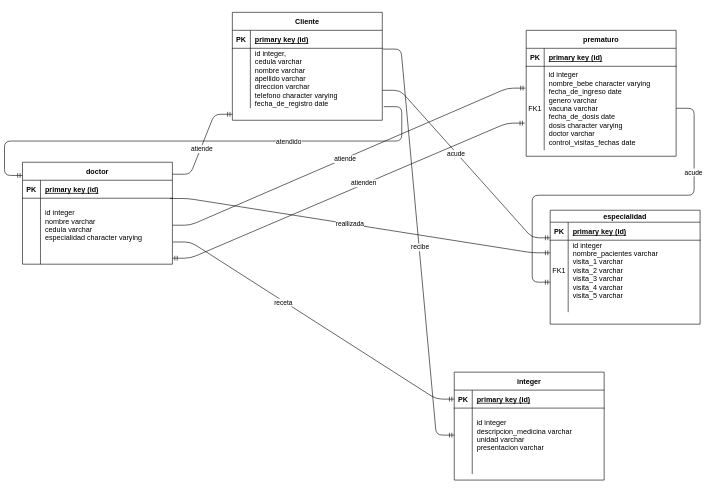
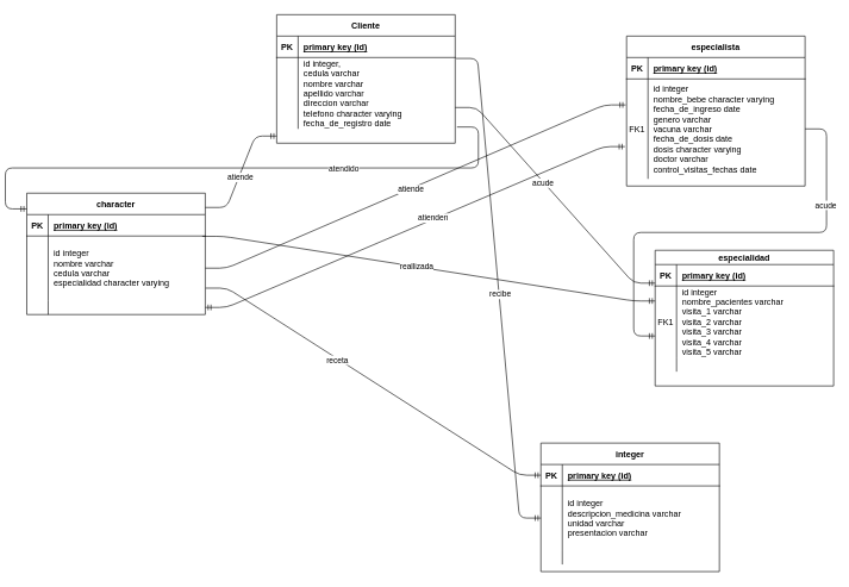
  <mxCell id="0" />
  <mxCell id="1" parent="0" />
  <mxCell id="2" value="Cliente" style="shape=table;startSize=30;container=1;collapsible=1;childLayout=tableLayout;fixedRows=1;rowLines=0;fontStyle=1;align=center;resizeLast=1;" vertex="1" parent="1"><mxGeometry x="370" y="20" width="250" height="180" as="geometry" /></mxCell>
  <mxCell id="3" value="" style="shape=partialRectangle;collapsible=0;dropTarget=0;pointerEvents=0;fillColor=none;points=[[0,0.5],[1,0.5]];portConstraint=eastwest;top=0;left=0;right=0;bottom=1;" vertex="1" parent="2"><mxGeometry y="30" width="250" height="30" as="geometry" /></mxCell>
  <mxCell id="4" value="PK" style="shape=partialRectangle;overflow=hidden;connectable=0;fillColor=none;top=0;left=0;bottom=0;right=0;fontStyle=1;" vertex="1" parent="3"><mxGeometry width="30" height="30" as="geometry" /></mxCell>
  <mxCell id="5" value="primary key&#09;(id)" style="shape=partialRectangle;overflow=hidden;connectable=0;fillColor=none;top=0;left=0;bottom=0;right=0;align=left;spacingLeft=6;fontStyle=5;" vertex="1" parent="3"><mxGeometry x="30" width="220" height="30" as="geometry" /></mxCell>
  <mxCell id="6" value="" style="shape=partialRectangle;collapsible=0;dropTarget=0;pointerEvents=0;fillColor=none;points=[[0,0.5],[1,0.5]];portConstraint=eastwest;top=0;left=0;right=0;bottom=0;" vertex="1" parent="2"><mxGeometry y="60" width="250" height="100" as="geometry" /></mxCell>
  <mxCell id="7" value="" style="shape=partialRectangle;overflow=hidden;connectable=0;fillColor=none;top=0;left=0;bottom=0;right=0;" vertex="1" parent="6"><mxGeometry width="30" height="100" as="geometry" /></mxCell>
  <mxCell id="8" value="id integer,&#10;cedula varchar&#10;nombre varchar&#10;apellido varchar&#10;direccion varchar&#10;telefono character varying&#10;fecha_de_registro date&#10;doctor_especialista varchar" style="shape=partialRectangle;overflow=hidden;connectable=0;fillColor=none;top=0;left=0;bottom=0;right=0;align=left;spacingLeft=6;" vertex="1" parent="6"><mxGeometry x="30" width="220" height="100" as="geometry" /></mxCell>
- <mxCell id="9" value="prematuro" style="shape=table;startSize=30;container=1;collapsible=1;childLayout=tableLayout;fixedRows=1;rowLines=0;fontStyle=1;align=center;resizeLast=1;" vertex="1" parent="1"><mxGeometry x="860" y="50" width="250" height="210.0" as="geometry" /></mxCell>
+ <mxCell id="9" value="especialista" style="shape=table;startSize=30;container=1;collapsible=1;childLayout=tableLayout;fixedRows=1;rowLines=0;fontStyle=1;align=center;resizeLast=1;" vertex="1" parent="1"><mxGeometry x="860" y="50" width="250" height="210.0" as="geometry" /></mxCell>
  <mxCell id="10" value="" style="shape=partialRectangle;collapsible=0;dropTarget=0;pointerEvents=0;fillColor=none;points=[[0,0.5],[1,0.5]];portConstraint=eastwest;top=0;left=0;right=0;bottom=1;" vertex="1" parent="9"><mxGeometry y="30" width="250" height="30" as="geometry" /></mxCell>
  <mxCell id="11" value="PK" style="shape=partialRectangle;overflow=hidden;connectable=0;fillColor=none;top=0;left=0;bottom=0;right=0;fontStyle=1;" vertex="1" parent="10"><mxGeometry width="30" height="30" as="geometry" /></mxCell>
  <mxCell id="12" value="primary key (id)" style="shape=partialRectangle;overflow=hidden;connectable=0;fillColor=none;top=0;left=0;bottom=0;right=0;align=left;spacingLeft=6;fontStyle=5;" vertex="1" parent="10"><mxGeometry x="30" width="220" height="30" as="geometry" /></mxCell>
  <mxCell id="13" value="" style="shape=partialRectangle;collapsible=0;dropTarget=0;pointerEvents=0;fillColor=none;points=[[0,0.5],[1,0.5]];portConstraint=eastwest;top=0;left=0;right=0;bottom=0;" vertex="1" parent="9"><mxGeometry y="60" width="250" height="140" as="geometry" /></mxCell>
  <mxCell id="14" value="FK1" style="shape=partialRectangle;overflow=hidden;connectable=0;fillColor=none;top=0;left=0;bottom=0;right=0;" vertex="1" parent="13"><mxGeometry width="30" height="140" as="geometry" /></mxCell>
  <mxCell id="15" value="id integer&#10;nombre_bebe character varying&#10;fecha_de_ingreso date&#10;genero varchar&#10;vacuna varchar&#10;fecha_de_dosis date&#10;dosis character varying&#10;doctor varchar&#10;control_visitas_fechas date" style="shape=partialRectangle;overflow=hidden;connectable=0;fillColor=none;top=0;left=0;bottom=0;right=0;align=left;spacingLeft=6;" vertex="1" parent="13"><mxGeometry x="30" width="220" height="140" as="geometry" /></mxCell>
- <mxCell id="16" value="doctor" style="shape=table;startSize=30;container=1;collapsible=1;childLayout=tableLayout;fixedRows=1;rowLines=0;fontStyle=1;align=center;resizeLast=1;" vertex="1" parent="1"><mxGeometry x="20" y="270" width="250" height="170" as="geometry" /></mxCell>
+ <mxCell id="16" value="character" style="shape=table;startSize=30;container=1;collapsible=1;childLayout=tableLayout;fixedRows=1;rowLines=0;fontStyle=1;align=center;resizeLast=1;" vertex="1" parent="1"><mxGeometry x="20" y="270" width="250" height="170" as="geometry" /></mxCell>
  <mxCell id="17" value="" style="shape=partialRectangle;collapsible=0;dropTarget=0;pointerEvents=0;fillColor=none;points=[[0,0.5],[1,0.5]];portConstraint=eastwest;top=0;left=0;right=0;bottom=1;" vertex="1" parent="16"><mxGeometry y="30" width="250" height="30" as="geometry" /></mxCell>
  <mxCell id="18" value="PK" style="shape=partialRectangle;overflow=hidden;connectable=0;fillColor=none;top=0;left=0;bottom=0;right=0;fontStyle=1;" vertex="1" parent="17"><mxGeometry width="30" height="30" as="geometry" /></mxCell>
  <mxCell id="19" value="primary key (id)" style="shape=partialRectangle;overflow=hidden;connectable=0;fillColor=none;top=0;left=0;bottom=0;right=0;align=left;spacingLeft=6;fontStyle=5;" vertex="1" parent="17"><mxGeometry x="30" width="220" height="30" as="geometry" /></mxCell>
  <mxCell id="20" value="" style="shape=partialRectangle;collapsible=0;dropTarget=0;pointerEvents=0;fillColor=none;points=[[0,0.5],[1,0.5]];portConstraint=eastwest;top=0;left=0;right=0;bottom=0;" vertex="1" parent="16"><mxGeometry y="60" width="250" height="90" as="geometry" /></mxCell>
  <mxCell id="21" value="" style="shape=partialRectangle;overflow=hidden;connectable=0;fillColor=none;top=0;left=0;bottom=0;right=0;" vertex="1" parent="20"><mxGeometry width="30" height="90" as="geometry" /></mxCell>
  <mxCell id="22" value="id integer&#10;nombre varchar&#10;cedula varchar&#10;especialidad character varying" style="shape=partialRectangle;overflow=hidden;connectable=0;fillColor=none;top=0;left=0;bottom=0;right=0;align=left;spacingLeft=6;" vertex="1" parent="20"><mxGeometry x="30" width="220" height="90" as="geometry" /></mxCell>
  <mxCell id="23" value="" style="shape=partialRectangle;collapsible=0;dropTarget=0;pointerEvents=0;fillColor=none;points=[[0,0.5],[1,0.5]];portConstraint=eastwest;top=0;left=0;right=0;bottom=0;" vertex="1" parent="16"><mxGeometry y="150" width="250" height="20" as="geometry" /></mxCell>
  <mxCell id="24" value="" style="shape=partialRectangle;overflow=hidden;connectable=0;fillColor=none;top=0;left=0;bottom=0;right=0;" vertex="1" parent="23"><mxGeometry width="30" height="20" as="geometry" /></mxCell>
  <mxCell id="25" value="" style="shape=partialRectangle;overflow=hidden;connectable=0;fillColor=none;top=0;left=0;bottom=0;right=0;align=left;spacingLeft=6;" vertex="1" parent="23"><mxGeometry x="30" width="220" height="20" as="geometry" /></mxCell>
  <mxCell id="26" value="especialidad" style="shape=table;startSize=20;container=1;collapsible=1;childLayout=tableLayout;fixedRows=1;rowLines=0;fontStyle=1;align=center;resizeLast=1;" vertex="1" parent="1"><mxGeometry x="900" y="350" width="250" height="190" as="geometry" /></mxCell>
  <mxCell id="27" value="" style="shape=partialRectangle;collapsible=0;dropTarget=0;pointerEvents=0;fillColor=none;points=[[0,0.5],[1,0.5]];portConstraint=eastwest;top=0;left=0;right=0;bottom=1;" vertex="1" parent="26"><mxGeometry y="20" width="250" height="30" as="geometry" /></mxCell>
  <mxCell id="28" value="PK" style="shape=partialRectangle;overflow=hidden;connectable=0;fillColor=none;top=0;left=0;bottom=0;right=0;fontStyle=1;" vertex="1" parent="27"><mxGeometry width="30" height="30" as="geometry" /></mxCell>
  <mxCell id="29" value="primary key (id)" style="shape=partialRectangle;overflow=hidden;connectable=0;fillColor=none;top=0;left=0;bottom=0;right=0;align=left;spacingLeft=6;fontStyle=5;" vertex="1" parent="27"><mxGeometry x="30" width="220" height="30" as="geometry" /></mxCell>
  <mxCell id="30" value="" style="shape=partialRectangle;collapsible=0;dropTarget=0;pointerEvents=0;fillColor=none;points=[[0,0.5],[1,0.5]];portConstraint=eastwest;top=0;left=0;right=0;bottom=0;" vertex="1" parent="26"><mxGeometry y="50" width="250" height="100" as="geometry" /></mxCell>
  <mxCell id="31" value="FK1" style="shape=partialRectangle;overflow=hidden;connectable=0;fillColor=none;top=0;left=0;bottom=0;right=0;" vertex="1" parent="30"><mxGeometry width="30" height="100" as="geometry" /></mxCell>
  <mxCell id="32" value="id integer&#10;nombre_pacientes varchar&#10;visita_1 varchar&#10;visita_2 varchar&#10;visita_3 varchar&#10;visita_4 varchar&#10;visita_5 varchar" style="shape=partialRectangle;overflow=hidden;connectable=0;fillColor=none;top=0;left=0;bottom=0;right=0;align=left;spacingLeft=6;" vertex="1" parent="30"><mxGeometry x="30" width="220" height="100" as="geometry" /></mxCell>
  <mxCell id="33" value="" style="shape=partialRectangle;collapsible=0;dropTarget=0;pointerEvents=0;fillColor=none;points=[[0,0.5],[1,0.5]];portConstraint=eastwest;top=0;left=0;right=0;bottom=0;" vertex="1" parent="26"><mxGeometry y="150" width="250" height="20" as="geometry" /></mxCell>
  <mxCell id="34" value="" style="shape=partialRectangle;overflow=hidden;connectable=0;fillColor=none;top=0;left=0;bottom=0;right=0;" vertex="1" parent="33"><mxGeometry width="30" height="20" as="geometry" /></mxCell>
  <mxCell id="35" value="" style="shape=partialRectangle;overflow=hidden;connectable=0;fillColor=none;top=0;left=0;bottom=0;right=0;align=left;spacingLeft=6;" vertex="1" parent="33"><mxGeometry x="30" width="220" height="20" as="geometry" /></mxCell>
  <mxCell id="36" value="integer" style="shape=table;startSize=30;container=1;collapsible=1;childLayout=tableLayout;fixedRows=1;rowLines=0;fontStyle=1;align=center;resizeLast=1;" vertex="1" parent="1"><mxGeometry x="740" y="620" width="250" height="180" as="geometry" /></mxCell>
  <mxCell id="37" value="" style="shape=partialRectangle;collapsible=0;dropTarget=0;pointerEvents=0;fillColor=none;points=[[0,0.5],[1,0.5]];portConstraint=eastwest;top=0;left=0;right=0;bottom=1;" vertex="1" parent="36"><mxGeometry y="30" width="250" height="30" as="geometry" /></mxCell>
  <mxCell id="38" value="PK" style="shape=partialRectangle;overflow=hidden;connectable=0;fillColor=none;top=0;left=0;bottom=0;right=0;fontStyle=1;" vertex="1" parent="37"><mxGeometry width="30" height="30" as="geometry" /></mxCell>
  <mxCell id="39" value="primary key (id)" style="shape=partialRectangle;overflow=hidden;connectable=0;fillColor=none;top=0;left=0;bottom=0;right=0;align=left;spacingLeft=6;fontStyle=5;" vertex="1" parent="37"><mxGeometry x="30" width="220" height="30" as="geometry" /></mxCell>
  <mxCell id="40" value="" style="shape=partialRectangle;collapsible=0;dropTarget=0;pointerEvents=0;fillColor=none;points=[[0,0.5],[1,0.5]];portConstraint=eastwest;top=0;left=0;right=0;bottom=0;" vertex="1" parent="36"><mxGeometry y="60" width="250" height="90" as="geometry" /></mxCell>
  <mxCell id="41" value="" style="shape=partialRectangle;overflow=hidden;connectable=0;fillColor=none;top=0;left=0;bottom=0;right=0;" vertex="1" parent="40"><mxGeometry width="30" height="90" as="geometry" /></mxCell>
  <mxCell id="42" value="id integer&#10;descripcion_medicina varchar&#10;unidad varchar&#10;presentacion varchar" style="shape=partialRectangle;overflow=hidden;connectable=0;fillColor=none;top=0;left=0;bottom=0;right=0;align=left;spacingLeft=6;" vertex="1" parent="40"><mxGeometry x="30" width="220" height="90" as="geometry" /></mxCell>
  <mxCell id="43" value="" style="shape=partialRectangle;collapsible=0;dropTarget=0;pointerEvents=0;fillColor=none;points=[[0,0.5],[1,0.5]];portConstraint=eastwest;top=0;left=0;right=0;bottom=0;" vertex="1" parent="36"><mxGeometry y="150" width="250" height="20" as="geometry" /></mxCell>
  <mxCell id="44" value="" style="shape=partialRectangle;overflow=hidden;connectable=0;fillColor=none;top=0;left=0;bottom=0;right=0;" vertex="1" parent="43"><mxGeometry width="30" height="20" as="geometry" /></mxCell>
  <mxCell id="45" value="" style="shape=partialRectangle;overflow=hidden;connectable=0;fillColor=none;top=0;left=0;bottom=0;right=0;align=left;spacingLeft=6;" vertex="1" parent="43"><mxGeometry x="30" width="220" height="20" as="geometry" /></mxCell>
  <mxCell id="46" value="" style="edgeStyle=entityRelationEdgeStyle;fontSize=12;html=1;endArrow=ERmandOne;entryX=0;entryY=0.5;entryDx=0;entryDy=0;exitX=1.002;exitY=0.811;exitDx=0;exitDy=0;exitPerimeter=0;" edge="1" parent="1" source="20" target="37"><mxGeometry width="100" height="100" relative="1" as="geometry"><mxPoint x="510" y="570" as="sourcePoint" /><mxPoint x="580" y="490" as="targetPoint" /></mxGeometry></mxCell>
  <mxCell id="47" value="receta" style="edgeLabel;html=1;align=center;verticalAlign=middle;resizable=0;points=[];" vertex="1" connectable="0" parent="46"><mxGeometry x="-0.216" y="-2" relative="1" as="geometry"><mxPoint as="offset" /></mxGeometry></mxCell>
  <mxCell id="48" value="" style="edgeStyle=entityRelationEdgeStyle;fontSize=12;html=1;endArrow=ERmandOne;entryX=-0.005;entryY=0.26;entryDx=0;entryDy=0;entryPerimeter=0;" edge="1" parent="1" source="20" target="13"><mxGeometry width="100" height="100" relative="1" as="geometry"><mxPoint x="640" y="380" as="sourcePoint" /><mxPoint x="740" y="280" as="targetPoint" /></mxGeometry></mxCell>
  <mxCell id="49" value="atiende" style="edgeLabel;html=1;align=center;verticalAlign=middle;resizable=0;points=[];" vertex="1" connectable="0" parent="48"><mxGeometry x="-0.029" relative="1" as="geometry"><mxPoint x="1" as="offset" /></mxGeometry></mxCell>
  <mxCell id="50" value="" style="edgeStyle=entityRelationEdgeStyle;fontSize=12;html=1;endArrow=ERmandOne;" edge="1" parent="1"><mxGeometry width="100" height="100" relative="1" as="geometry"><mxPoint x="270" y="290" as="sourcePoint" /><mxPoint x="370" y="190" as="targetPoint" /></mxGeometry></mxCell>
  <mxCell id="51" value="atiende" style="edgeLabel;html=1;align=center;verticalAlign=middle;resizable=0;points=[];" vertex="1" connectable="0" parent="50"><mxGeometry x="-0.093" y="-1" relative="1" as="geometry"><mxPoint as="offset" /></mxGeometry></mxCell>
  <mxCell id="52" value="" style="edgeStyle=entityRelationEdgeStyle;fontSize=12;html=1;endArrow=ERmandOne;exitX=0.983;exitY=0.005;exitDx=0;exitDy=0;exitPerimeter=0;" edge="1" parent="1" source="20"><mxGeometry width="100" height="100" relative="1" as="geometry"><mxPoint x="670" y="470" as="sourcePoint" /><mxPoint x="900" y="421" as="targetPoint" /></mxGeometry></mxCell>
  <mxCell id="53" value="reallizada" style="edgeLabel;html=1;align=center;verticalAlign=middle;resizable=0;points=[];" vertex="1" connectable="0" parent="52"><mxGeometry x="-0.054" relative="1" as="geometry"><mxPoint as="offset" /></mxGeometry></mxCell>
  <mxCell id="54" value="" style="edgeStyle=entityRelationEdgeStyle;fontSize=12;html=1;endArrow=ERmandOne;" edge="1" parent="1"><mxGeometry width="100" height="100" relative="1" as="geometry"><mxPoint x="620" y="150" as="sourcePoint" /><mxPoint x="900" y="396" as="targetPoint" /></mxGeometry></mxCell>
  <mxCell id="55" value="acude" style="edgeLabel;html=1;align=center;verticalAlign=middle;resizable=0;points=[];" vertex="1" connectable="0" parent="54"><mxGeometry x="-0.128" y="-1" relative="1" as="geometry"><mxPoint as="offset" /></mxGeometry></mxCell>
  <mxCell id="56" value="" style="edgeStyle=entityRelationEdgeStyle;fontSize=12;html=1;endArrow=ERmandOne;exitX=1.005;exitY=0.013;exitDx=0;exitDy=0;exitPerimeter=0;entryX=0;entryY=0.5;entryDx=0;entryDy=0;" edge="1" parent="1" source="6" target="40"><mxGeometry width="100" height="100" relative="1" as="geometry"><mxPoint x="670" y="470" as="sourcePoint" /><mxPoint x="730" y="730" as="targetPoint" /></mxGeometry></mxCell>
  <mxCell id="57" value="recibe" style="edgeLabel;html=1;align=center;verticalAlign=middle;resizable=0;points=[];" vertex="1" connectable="0" parent="56"><mxGeometry x="0.021" y="1" relative="1" as="geometry"><mxPoint y="1" as="offset" /></mxGeometry></mxCell>
  <mxCell id="58" value="" style="edgeStyle=entityRelationEdgeStyle;fontSize=12;html=1;endArrow=ERmandOne;" edge="1" parent="1" source="13"><mxGeometry width="100" height="100" relative="1" as="geometry"><mxPoint x="800" y="570" as="sourcePoint" /><mxPoint x="900" y="470" as="targetPoint" /></mxGeometry></mxCell>
  <mxCell id="59" value="acude" style="edgeLabel;html=1;align=center;verticalAlign=middle;resizable=0;points=[];" vertex="1" connectable="0" parent="58"><mxGeometry x="-0.561" y="-2" relative="1" as="geometry"><mxPoint as="offset" /></mxGeometry></mxCell>
  <mxCell id="60" value="" style="edgeStyle=entityRelationEdgeStyle;fontSize=12;html=1;endArrow=ERmandOne;exitX=1.01;exitY=0.973;exitDx=0;exitDy=0;exitPerimeter=0;" edge="1" parent="1" source="6"><mxGeometry width="100" height="100" relative="1" as="geometry"><mxPoint x="630" y="190" as="sourcePoint" /><mxPoint x="20" y="292" as="targetPoint" /></mxGeometry></mxCell>
  <mxCell id="61" value="atendido" style="edgeLabel;html=1;align=center;verticalAlign=middle;resizable=0;points=[];" vertex="1" connectable="0" parent="60"><mxGeometry x="-0.34" y="1" relative="1" as="geometry"><mxPoint as="offset" /></mxGeometry></mxCell>
  <mxCell id="62" value="" style="edgeStyle=entityRelationEdgeStyle;fontSize=12;html=1;endArrow=ERmandOne;startArrow=ERmandOne;entryX=-0.009;entryY=0.677;entryDx=0;entryDy=0;entryPerimeter=0;" edge="1" parent="1" target="13"><mxGeometry width="100" height="100" relative="1" as="geometry"><mxPoint x="270" y="430" as="sourcePoint" /><mxPoint x="370" y="330" as="targetPoint" /></mxGeometry></mxCell>
  <mxCell id="63" value="atienden" style="edgeLabel;html=1;align=center;verticalAlign=middle;resizable=0;points=[];" vertex="1" connectable="0" parent="62"><mxGeometry x="0.085" y="2" relative="1" as="geometry"><mxPoint as="offset" /></mxGeometry></mxCell>
